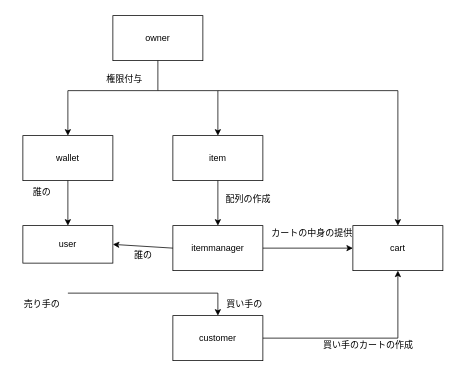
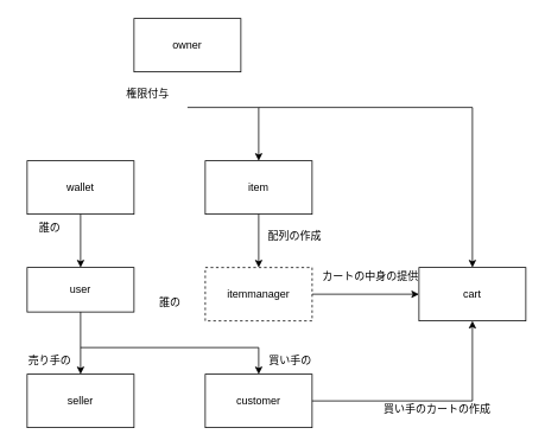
  <mxCell id="0" />
  <mxCell id="1" parent="0" />
  <mxCell id="2" value="owner" style="rounded=0;whiteSpace=wrap;html=1;" vertex="1" parent="1"><mxGeometry x="150" y="20" width="120" height="60" as="geometry" /></mxCell>
  <mxCell id="3" value="wallet" style="rounded=0;whiteSpace=wrap;html=1;" vertex="1" parent="1"><mxGeometry x="30" y="180" width="120" height="60" as="geometry" /></mxCell>
- <mxCell id="4" value="" style="endArrow=classic;html=1;rounded=0;exitX=0.5;exitY=1;exitDx=0;exitDy=0;entryX=0.5;entryY=0;entryDx=0;entryDy=0;" edge="1" parent="1" source="2" target="3"><mxGeometry width="50" height="50" relative="1" as="geometry"><mxPoint x="190" y="280" as="sourcePoint" /><mxPoint x="240" y="230" as="targetPoint" /><Array as="points"><mxPoint x="210" y="120" /><mxPoint x="90" y="120" /></Array></mxGeometry></mxCell>
  <mxCell id="5" value="item" style="rounded=0;whiteSpace=wrap;html=1;" vertex="1" parent="1"><mxGeometry x="230" y="180" width="120" height="60" as="geometry" /></mxCell>
  <mxCell id="6" value="" style="endArrow=classic;html=1;rounded=0;entryX=0.5;entryY=0;entryDx=0;entryDy=0;" edge="1" parent="1" target="5"><mxGeometry width="50" height="50" relative="1" as="geometry"><mxPoint x="210" y="120" as="sourcePoint" /><mxPoint x="240" y="230" as="targetPoint" /><Array as="points"><mxPoint x="290" y="120" /></Array></mxGeometry></mxCell>
  <mxCell id="7" value="user" style="rounded=0;whiteSpace=wrap;html=1;" vertex="1" parent="1"><mxGeometry x="30" y="300" width="120" height="50" as="geometry" /></mxCell>
  <mxCell id="8" value="" style="endArrow=classic;html=1;rounded=0;exitX=0.5;exitY=1;exitDx=0;exitDy=0;entryX=0.5;entryY=0;entryDx=0;entryDy=0;" edge="1" parent="1" source="3" target="7"><mxGeometry width="50" height="50" relative="1" as="geometry"><mxPoint x="190" y="280" as="sourcePoint" /><mxPoint x="240" y="230" as="targetPoint" /></mxGeometry></mxCell>
- <mxCell id="9" value="itemmanager" style="rounded=0;whiteSpace=wrap;html=1;" vertex="1" parent="1"><mxGeometry x="230" y="300" width="120" height="60" as="geometry" /></mxCell>
+ <mxCell id="9" value="itemmanager" style="rounded=0;whiteSpace=wrap;html=1;dashed=1;" vertex="1" parent="1"><mxGeometry x="230" y="300" width="120" height="60" as="geometry" /></mxCell>
  <mxCell id="10" value="" style="endArrow=classic;html=1;rounded=0;exitX=0.5;exitY=1;exitDx=0;exitDy=0;entryX=0.5;entryY=0;entryDx=0;entryDy=0;" edge="1" parent="1" source="5" target="9"><mxGeometry width="50" height="50" relative="1" as="geometry"><mxPoint x="190" y="280" as="sourcePoint" /><mxPoint x="240" y="230" as="targetPoint" /></mxGeometry></mxCell>
- <mxCell id="11" value="" style="endArrow=classic;html=1;rounded=0;exitX=0;exitY=0.5;exitDx=0;exitDy=0;entryX=1;entryY=0.5;entryDx=0;entryDy=0;" edge="1" parent="1" source="9" target="7"><mxGeometry width="50" height="50" relative="1" as="geometry"><mxPoint x="190" y="280" as="sourcePoint" /><mxPoint x="240" y="230" as="targetPoint" /></mxGeometry></mxCell>
  <mxCell id="12" value="権限付与" style="text;html=1;align=center;verticalAlign=middle;resizable=0;points=[];autosize=1;strokeColor=none;fillColor=none;" vertex="1" parent="1"><mxGeometry x="130" y="90" width="70" height="30" as="geometry" /></mxCell>
  <mxCell id="13" value="誰の" style="text;html=1;align=center;verticalAlign=middle;resizable=0;points=[];autosize=1;strokeColor=none;fillColor=none;" vertex="1" parent="1"><mxGeometry x="30" y="240" width="50" height="30" as="geometry" /></mxCell>
  <mxCell id="14" value="配列の作成" style="text;html=1;align=center;verticalAlign=middle;resizable=0;points=[];autosize=1;strokeColor=none;fillColor=none;" vertex="1" parent="1"><mxGeometry x="290" y="250" width="80" height="30" as="geometry" /></mxCell>
  <mxCell id="15" value="誰の" style="text;html=1;align=center;verticalAlign=middle;resizable=0;points=[];autosize=1;strokeColor=none;fillColor=none;" vertex="1" parent="1"><mxGeometry x="165" y="325" width="50" height="30" as="geometry" /></mxCell>
+ <mxCell id="16" value="seller" style="rounded=0;whiteSpace=wrap;html=1;" vertex="1" parent="1"><mxGeometry x="30" y="420" width="120" height="60" as="geometry" /></mxCell>
  <mxCell id="17" value="customer" style="rounded=0;whiteSpace=wrap;html=1;" vertex="1" parent="1"><mxGeometry x="230" y="420" width="120" height="60" as="geometry" /></mxCell>
+ <mxCell id="18" value="" style="endArrow=classic;html=1;rounded=0;exitX=0.5;exitY=1;exitDx=0;exitDy=0;entryX=0.5;entryY=0;entryDx=0;entryDy=0;" edge="1" parent="1" source="7" target="16"><mxGeometry width="50" height="50" relative="1" as="geometry"><mxPoint x="190" y="280" as="sourcePoint" /><mxPoint x="240" y="230" as="targetPoint" /></mxGeometry></mxCell>
  <mxCell id="19" value="" style="endArrow=classic;html=1;rounded=0;entryX=0.5;entryY=0;entryDx=0;entryDy=0;" edge="1" parent="1" target="17"><mxGeometry width="50" height="50" relative="1" as="geometry"><mxPoint x="90" y="390" as="sourcePoint" /><mxPoint x="240" y="230" as="targetPoint" /><Array as="points"><mxPoint x="290" y="390" /></Array></mxGeometry></mxCell>
  <mxCell id="20" value="売り手の" style="text;html=1;align=center;verticalAlign=middle;resizable=0;points=[];autosize=1;strokeColor=none;fillColor=none;" vertex="1" parent="1"><mxGeometry x="20" y="390" width="70" height="30" as="geometry" /></mxCell>
  <mxCell id="21" value="買い手の" style="text;html=1;align=center;verticalAlign=middle;resizable=0;points=[];autosize=1;strokeColor=none;fillColor=none;" vertex="1" parent="1"><mxGeometry x="290" y="390" width="70" height="30" as="geometry" /></mxCell>
  <mxCell id="22" value="cart" style="rounded=0;whiteSpace=wrap;html=1;" vertex="1" parent="1"><mxGeometry x="470" y="300" width="120" height="60" as="geometry" /></mxCell>
  <mxCell id="23" value="" style="endArrow=classic;html=1;rounded=0;entryX=0.5;entryY=0;entryDx=0;entryDy=0;" edge="1" parent="1" target="22"><mxGeometry width="50" height="50" relative="1" as="geometry"><mxPoint x="290" y="120" as="sourcePoint" /><mxPoint x="240" y="290" as="targetPoint" /><Array as="points"><mxPoint x="530" y="120" /></Array></mxGeometry></mxCell>
  <mxCell id="24" value="" style="endArrow=classic;html=1;rounded=0;exitX=1;exitY=0.5;exitDx=0;exitDy=0;entryX=0;entryY=0.5;entryDx=0;entryDy=0;" edge="1" parent="1" source="9" target="22"><mxGeometry width="50" height="50" relative="1" as="geometry"><mxPoint x="190" y="340" as="sourcePoint" /><mxPoint x="240" y="290" as="targetPoint" /></mxGeometry></mxCell>
  <mxCell id="25" value="カートの中身の提供" style="text;html=1;align=center;verticalAlign=middle;resizable=0;points=[];autosize=1;strokeColor=none;fillColor=none;" vertex="1" parent="1"><mxGeometry x="350" y="295" width="130" height="30" as="geometry" /></mxCell>
  <mxCell id="26" value="" style="endArrow=classic;html=1;rounded=0;exitX=1;exitY=0.5;exitDx=0;exitDy=0;entryX=0.5;entryY=1;entryDx=0;entryDy=0;" edge="1" parent="1" source="17" target="22"><mxGeometry width="50" height="50" relative="1" as="geometry"><mxPoint x="190" y="340" as="sourcePoint" /><mxPoint x="240" y="290" as="targetPoint" /><Array as="points"><mxPoint x="530" y="450" /></Array></mxGeometry></mxCell>
  <mxCell id="27" value="買い手のカートの作成" style="text;html=1;align=center;verticalAlign=middle;resizable=0;points=[];autosize=1;strokeColor=none;fillColor=none;" vertex="1" parent="1"><mxGeometry x="420" y="445" width="140" height="30" as="geometry" /></mxCell>
